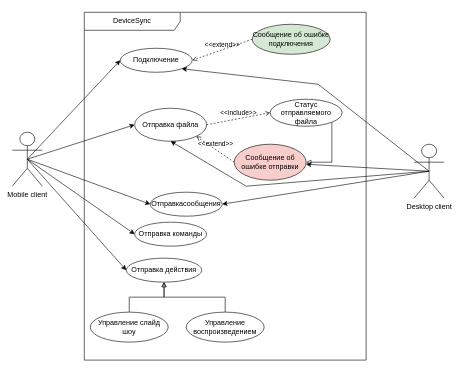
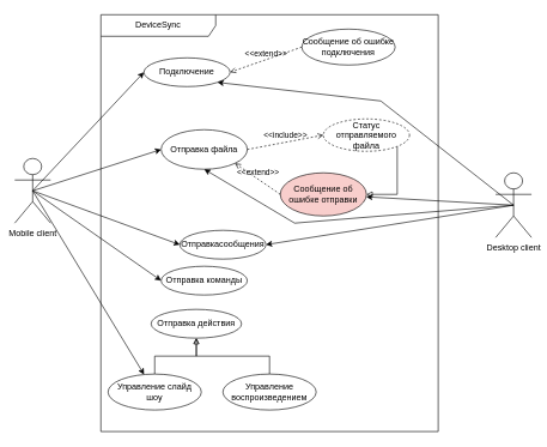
  <mxCell id="0" />
  <mxCell id="1" parent="0" />
  <mxCell id="2" value="DeviceSync" style="shape=umlFrame;whiteSpace=wrap;html=1;pointerEvents=0;recursiveResize=0;container=1;collapsible=0;width=160;" vertex="1" parent="1"><mxGeometry x="140" width="470" height="580" as="geometry" y="20" /></mxCell>
  <mxCell id="3" value="Подключение" style="ellipse;whiteSpace=wrap;html=1;" vertex="1" parent="2"><mxGeometry x="60" y="60" width="120" height="40" as="geometry" /></mxCell>
  <mxCell id="4" value="Отправка файла" style="ellipse;whiteSpace=wrap;html=1;" vertex="1" parent="2"><mxGeometry x="84" y="160" width="120" height="55" as="geometry" /></mxCell>
  <mxCell id="5" value="Отправкасообщения" style="ellipse;whiteSpace=wrap;html=1;" vertex="1" parent="2"><mxGeometry x="110" y="300" width="120" height="40" as="geometry" /></mxCell>
  <mxCell id="6" value="Отправка команды" style="ellipse;whiteSpace=wrap;html=1;" vertex="1" parent="2"><mxGeometry x="84" y="350" width="120" height="40" as="geometry" /></mxCell>
- <mxCell id="7" value="Сообщение об ошибке подключения" style="ellipse;whiteSpace=wrap;html=1;fillColor=#d5e8d4;" vertex="1" parent="2"><mxGeometry x="280" y="20" width="130" height="50" as="geometry" /></mxCell>
+ <mxCell id="7" value="Сообщение об ошибке подключения" style="ellipse;whiteSpace=wrap;html=1;" vertex="1" parent="2"><mxGeometry x="280" y="20" width="130" height="50" as="geometry" /></mxCell>
  <mxCell id="8" value="&amp;lt;&amp;lt;extend&amp;gt;&amp;gt;" style="html=1;verticalAlign=bottom;labelBackgroundColor=none;endArrow=open;endFill=0;dashed=1;rounded=0;exitX=0;exitY=0.5;exitDx=0;exitDy=0;entryX=1;entryY=0.5;entryDx=0;entryDy=0;" edge="1" parent="2" source="7" target="3"><mxGeometry width="160" relative="1" as="geometry"><mxPoint x="250" y="210" as="sourcePoint" /><mxPoint x="410" y="210" as="targetPoint" /></mxGeometry></mxCell>
  <mxCell id="9" style="edgeStyle=orthogonalEdgeStyle;rounded=0;orthogonalLoop=1;jettySize=auto;html=1;exitX=1;exitY=1;exitDx=0;exitDy=0;entryX=1;entryY=0.5;entryDx=0;entryDy=0;endArrow=block;endFill=0;" edge="1" parent="2" source="10" target="12"><mxGeometry relative="1" as="geometry" /></mxCell>
- <mxCell id="10" value="Статус отправляемого файла" style="ellipse;whiteSpace=wrap;html=1;" vertex="1" parent="2"><mxGeometry x="310" y="145" width="120" height="45" as="geometry" /></mxCell>
+ <mxCell id="10" value="Статус отправляемого файла" style="ellipse;whiteSpace=wrap;html=1;dashed=1;" vertex="1" parent="2"><mxGeometry x="310" y="145" width="120" height="45" as="geometry" /></mxCell>
  <mxCell id="11" value="&amp;lt;&amp;lt;include&amp;gt;&amp;gt;" style="html=1;verticalAlign=bottom;labelBackgroundColor=none;endArrow=open;endFill=0;dashed=1;rounded=0;exitX=1;exitY=0.5;exitDx=0;exitDy=0;entryX=0;entryY=0.5;entryDx=0;entryDy=0;" edge="1" parent="2" source="4" target="10"><mxGeometry width="160" relative="1" as="geometry"><mxPoint x="220" y="220" as="sourcePoint" /><mxPoint x="380" y="220" as="targetPoint" /></mxGeometry></mxCell>
  <mxCell id="12" value="Сообщение об ошибке отправки" style="ellipse;whiteSpace=wrap;html=1;fillColor=#f8cecc;" vertex="1" parent="2"><mxGeometry x="250" y="220" width="120" height="60" as="geometry" /></mxCell>
  <mxCell id="13" value="&amp;lt;&amp;lt;extend&amp;gt;&amp;gt;" style="html=1;verticalAlign=bottom;labelBackgroundColor=none;endArrow=open;endFill=0;dashed=1;rounded=0;entryX=1;entryY=1;entryDx=0;entryDy=0;exitX=0;exitY=0.5;exitDx=0;exitDy=0;" edge="1" parent="2" source="12" target="4"><mxGeometry width="160" relative="1" as="geometry"><mxPoint x="170" y="250" as="sourcePoint" /><mxPoint x="330" y="250" as="targetPoint" /></mxGeometry></mxCell>
  <mxCell id="14" value="Отправка действия" style="ellipse;whiteSpace=wrap;html=1;" vertex="1" parent="2"><mxGeometry x="70" y="410" width="126" height="40" as="geometry" /></mxCell>
  <mxCell id="15" style="edgeStyle=orthogonalEdgeStyle;rounded=0;orthogonalLoop=1;jettySize=auto;html=1;exitX=0.5;exitY=0;exitDx=0;exitDy=0;entryX=0.5;entryY=1;entryDx=0;entryDy=0;endArrow=block;endFill=0;" edge="1" parent="2" source="16" target="14"><mxGeometry relative="1" as="geometry" /></mxCell>
  <mxCell id="16" value="Управление воспроизведением " style="ellipse;whiteSpace=wrap;html=1;" vertex="1" parent="2"><mxGeometry x="170" y="500" width="130" height="50" as="geometry" /></mxCell>
  <mxCell id="17" style="edgeStyle=orthogonalEdgeStyle;rounded=0;orthogonalLoop=1;jettySize=auto;html=1;exitX=0.5;exitY=0;exitDx=0;exitDy=0;entryX=0.5;entryY=1;entryDx=0;entryDy=0;endArrow=open;endFill=0;" edge="1" parent="2" source="18" target="14"><mxGeometry relative="1" as="geometry" /></mxCell>
  <mxCell id="18" value="Управление слайд шоу" style="ellipse;whiteSpace=wrap;html=1;" vertex="1" parent="2"><mxGeometry x="10" y="500" width="130" height="50" as="geometry" /></mxCell>
  <mxCell id="19" style="edgeStyle=none;rounded=0;orthogonalLoop=1;jettySize=auto;html=1;exitX=0.5;exitY=0.5;exitDx=0;exitDy=0;exitPerimeter=0;entryX=0;entryY=0.5;entryDx=0;entryDy=0;" edge="1" parent="1" source="24" target="3"><mxGeometry relative="1" as="geometry" /></mxCell>
  <mxCell id="20" style="edgeStyle=none;rounded=0;orthogonalLoop=1;jettySize=auto;html=1;exitX=0.5;exitY=0.5;exitDx=0;exitDy=0;exitPerimeter=0;entryX=0;entryY=0.5;entryDx=0;entryDy=0;" edge="1" parent="1" source="24" target="4"><mxGeometry relative="1" as="geometry" /></mxCell>
  <mxCell id="21" style="edgeStyle=none;rounded=0;orthogonalLoop=1;jettySize=auto;html=1;exitX=0.5;exitY=0.5;exitDx=0;exitDy=0;exitPerimeter=0;entryX=0;entryY=0.5;entryDx=0;entryDy=0;" edge="1" parent="1" source="24" target="5"><mxGeometry relative="1" as="geometry" /></mxCell>
  <mxCell id="22" style="edgeStyle=none;rounded=0;orthogonalLoop=1;jettySize=auto;html=1;exitX=0.5;exitY=0.5;exitDx=0;exitDy=0;exitPerimeter=0;entryX=0;entryY=0.5;entryDx=0;entryDy=0;" edge="1" parent="1" source="24" target="6"><mxGeometry relative="1" as="geometry" /></mxCell>
- <mxCell id="23" style="edgeStyle=none;rounded=0;orthogonalLoop=1;jettySize=auto;html=1;exitX=0.5;exitY=0.5;exitDx=0;exitDy=0;exitPerimeter=0;entryX=0;entryY=0.5;entryDx=0;entryDy=0;" edge="1" parent="1" source="24" target="14"><mxGeometry relative="1" as="geometry" /></mxCell>
+ <mxCell id="23" style="edgeStyle=none;rounded=0;orthogonalLoop=1;jettySize=auto;html=1;exitX=0.5;exitY=0.5;exitDx=0;exitDy=0;exitPerimeter=0;" edge="1" parent="1" source="24" target="18"><mxGeometry relative="1" as="geometry" /></mxCell>
  <mxCell id="24" value="Mobile client " style="shape=umlActor;verticalLabelPosition=bottom;verticalAlign=top;html=1;" vertex="1" parent="1"><mxGeometry x="20" y="220" width="50" height="90" as="geometry" /></mxCell>
  <mxCell id="25" style="edgeStyle=none;rounded=0;orthogonalLoop=1;jettySize=auto;html=1;exitX=0.5;exitY=0.5;exitDx=0;exitDy=0;exitPerimeter=0;entryX=1;entryY=1;entryDx=0;entryDy=0;" edge="1" parent="1" source="29" target="3"><mxGeometry relative="1" as="geometry"><Array as="points"><mxPoint x="530" y="140" /></Array></mxGeometry></mxCell>
  <mxCell id="26" style="edgeStyle=none;rounded=0;orthogonalLoop=1;jettySize=auto;html=1;exitX=0.5;exitY=0.5;exitDx=0;exitDy=0;exitPerimeter=0;entryX=0.5;entryY=1;entryDx=0;entryDy=0;" edge="1" parent="1" source="29" target="4"><mxGeometry relative="1" as="geometry"><Array as="points"><mxPoint x="410" y="310" /></Array></mxGeometry></mxCell>
  <mxCell id="27" style="edgeStyle=none;rounded=0;orthogonalLoop=1;jettySize=auto;html=1;exitX=0.5;exitY=0.5;exitDx=0;exitDy=0;exitPerimeter=0;entryX=1;entryY=0.5;entryDx=0;entryDy=0;" edge="1" parent="1" source="29" target="5"><mxGeometry relative="1" as="geometry" /></mxCell>
  <mxCell id="28" style="edgeStyle=none;rounded=0;orthogonalLoop=1;jettySize=auto;html=1;exitX=0.5;exitY=0.5;exitDx=0;exitDy=0;exitPerimeter=0;" edge="1" parent="1" source="29" target="12"><mxGeometry relative="1" as="geometry" /></mxCell>
  <mxCell id="29" value="Desktop client " style="shape=umlActor;verticalLabelPosition=bottom;verticalAlign=top;html=1;" vertex="1" parent="1"><mxGeometry x="690" y="240" width="50" height="90" as="geometry" /></mxCell>
